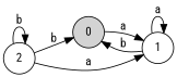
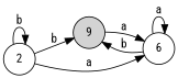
  digraph {
    fontname="Roboto Condensed"
    rankdir=LR
    node [fontname="Roboto Condensed" shape=circle]
    edge [fontname="Roboto Condensed"]
-   0 [fillcolor=lightgrey style=filled]
-   1
+   0 [fillcolor=lightgrey style=filled label=9]
+   1 [label=6]
    2
    0 -> 1 [label=a]
    1 -> 0 [label=b]
    1 -> 1 [label=a]
    2 -> 0 [label=b]
    2 -> 1 [label=a]
    2 -> 2 [label=b]
  }
